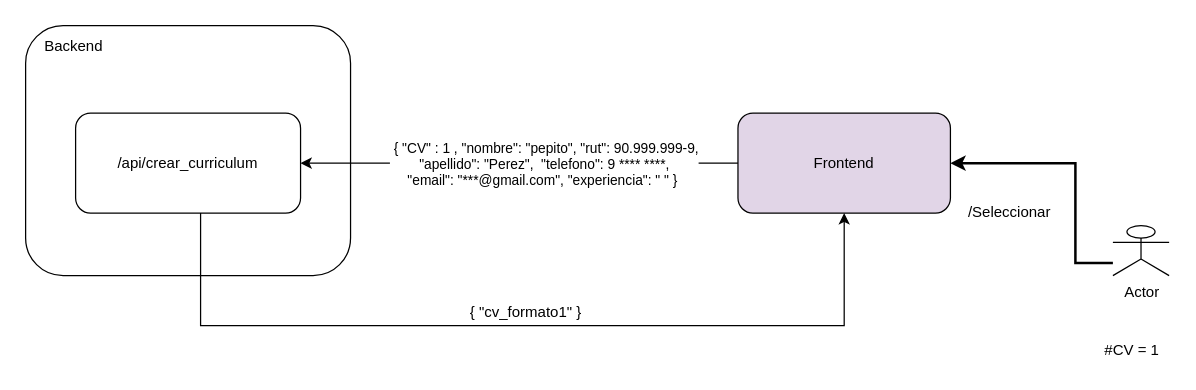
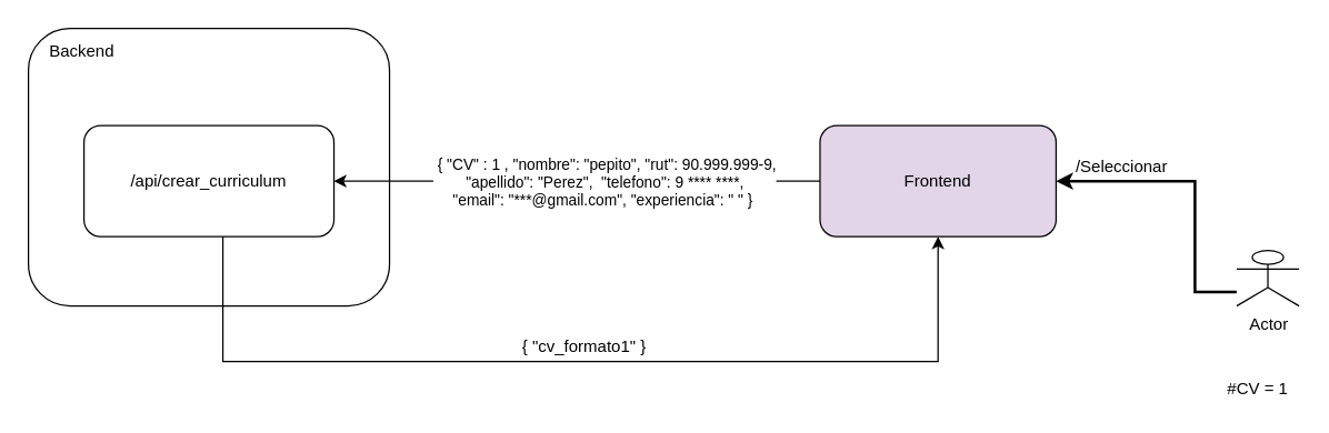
  <mxCell id="0" />
  <mxCell id="1" parent="0" />
  <mxCell id="2" value="&lt;p style=&quot;line-height: 100%&quot;&gt;&amp;nbsp; &amp;nbsp; Backend&lt;/p&gt;&lt;p style=&quot;line-height: 100%&quot;&gt;&lt;br&gt;&lt;/p&gt;&lt;p style=&quot;line-height: 100%&quot;&gt;&lt;br&gt;&lt;/p&gt;&lt;p style=&quot;line-height: 100%&quot;&gt;&lt;br&gt;&lt;/p&gt;&lt;p style=&quot;line-height: 100%&quot;&gt;&lt;br&gt;&lt;/p&gt;&lt;p style=&quot;line-height: 100%&quot;&gt;&lt;br&gt;&lt;/p&gt;&lt;p style=&quot;line-height: 100%&quot;&gt;&lt;br&gt;&lt;/p&gt;&lt;p style=&quot;line-height: 100%&quot;&gt;&lt;br&gt;&lt;/p&gt;" style="rounded=1;whiteSpace=wrap;html=1;align=left;glass=0;shadow=0;sketch=0;" parent="1" vertex="1"><mxGeometry y="20" width="260" height="200" as="geometry" x="20" /></mxCell>
  <mxCell id="3" style="edgeStyle=orthogonalEdgeStyle;rounded=0;orthogonalLoop=1;jettySize=auto;html=1;" parent="1" source="5" target="7" edge="1"><mxGeometry relative="1" as="geometry" /></mxCell>
  <mxCell id="4" value="&amp;nbsp;{ &quot;CV&quot; : 1 , &quot;nombre&quot;: &quot;pepito&quot;, &quot;rut&quot;: 90.999.999-9,&lt;br&gt;&quot;apellido&quot;: &quot;Perez&quot;,&amp;nbsp; &quot;telefono&quot;: 9 **** ****,&lt;br&gt;&quot;email&quot;: &quot;***@gmail.com&quot;, &quot;experiencia&quot;: &quot; &quot; }&amp;nbsp;" style="edgeLabel;html=1;align=center;verticalAlign=middle;resizable=0;points=[];" vertex="1" connectable="0" parent="3"><mxGeometry x="0.11" y="-2" relative="1" as="geometry"><mxPoint x="38.4" y="2" as="offset" /></mxGeometry></mxCell>
  <mxCell id="5" value="Frontend" style="rounded=1;whiteSpace=wrap;html=1;fillColor=#e1d5e7;" parent="1" vertex="1"><mxGeometry x="590" y="90" width="170" height="80" as="geometry" /></mxCell>
  <mxCell id="6" style="edgeStyle=orthogonalEdgeStyle;rounded=0;orthogonalLoop=1;jettySize=auto;html=1;entryX=0.5;entryY=1;entryDx=0;entryDy=0;" parent="1" source="7" target="5" edge="1"><mxGeometry relative="1" as="geometry"><mxPoint x="670" y="290" as="targetPoint" /><Array as="points"><mxPoint x="160" y="260" /><mxPoint x="675" y="260" /></Array></mxGeometry></mxCell>
  <mxCell id="7" value="/api/crear_curriculum" style="rounded=1;whiteSpace=wrap;html=1;shadow=0;glass=0;sketch=0;" parent="1" vertex="1"><mxGeometry x="60" y="90" width="180" height="80" as="geometry" /></mxCell>
  <mxCell id="8" style="edgeStyle=orthogonalEdgeStyle;orthogonalLoop=1;jettySize=auto;html=1;startArrow=none;startFill=0;rounded=0;strokeWidth=2;entryX=1;entryY=0.5;entryDx=0;entryDy=0;" edge="1" parent="1" source="9" target="5"><mxGeometry relative="1" as="geometry"><mxPoint x="810" y="210" as="targetPoint" /><Array as="points"><mxPoint x="860" y="210" /><mxPoint x="860" y="130" /></Array></mxGeometry></mxCell>
  <mxCell id="9" value="Actor" style="shape=umlActor;verticalLabelPosition=bottom;verticalAlign=top;html=1;outlineConnect=0;" vertex="1" parent="1"><mxGeometry x="890" y="180" width="45" height="40" as="geometry" /></mxCell>
  <mxCell id="10" value="#CV = 1" style="text;html=1;align=center;verticalAlign=middle;resizable=0;points=[];autosize=1;" vertex="1" parent="1"><mxGeometry x="875" y="270" width="60" height="20" as="geometry" /></mxCell>
- <mxCell id="11" value="/Seleccionar" style="text;html=1;align=center;verticalAlign=middle;resizable=0;points=[];autosize=1;" vertex="1" parent="1"><mxGeometry x="767" y="160" width="80" height="20" as="geometry" /></mxCell>
+ <mxCell id="11" value="/Seleccionar" style="text;html=1;align=center;verticalAlign=middle;resizable=0;points=[];autosize=1;" vertex="1" parent="1"><mxGeometry x="767" y="110" width="80" height="20" as="geometry" /></mxCell>
  <mxCell id="12" value="{ &quot;cv_formato1&quot; }" style="text;html=1;align=center;verticalAlign=middle;resizable=0;points=[];autosize=1;" vertex="1" parent="1"><mxGeometry x="370" y="240" width="100" height="20" as="geometry" /></mxCell>
